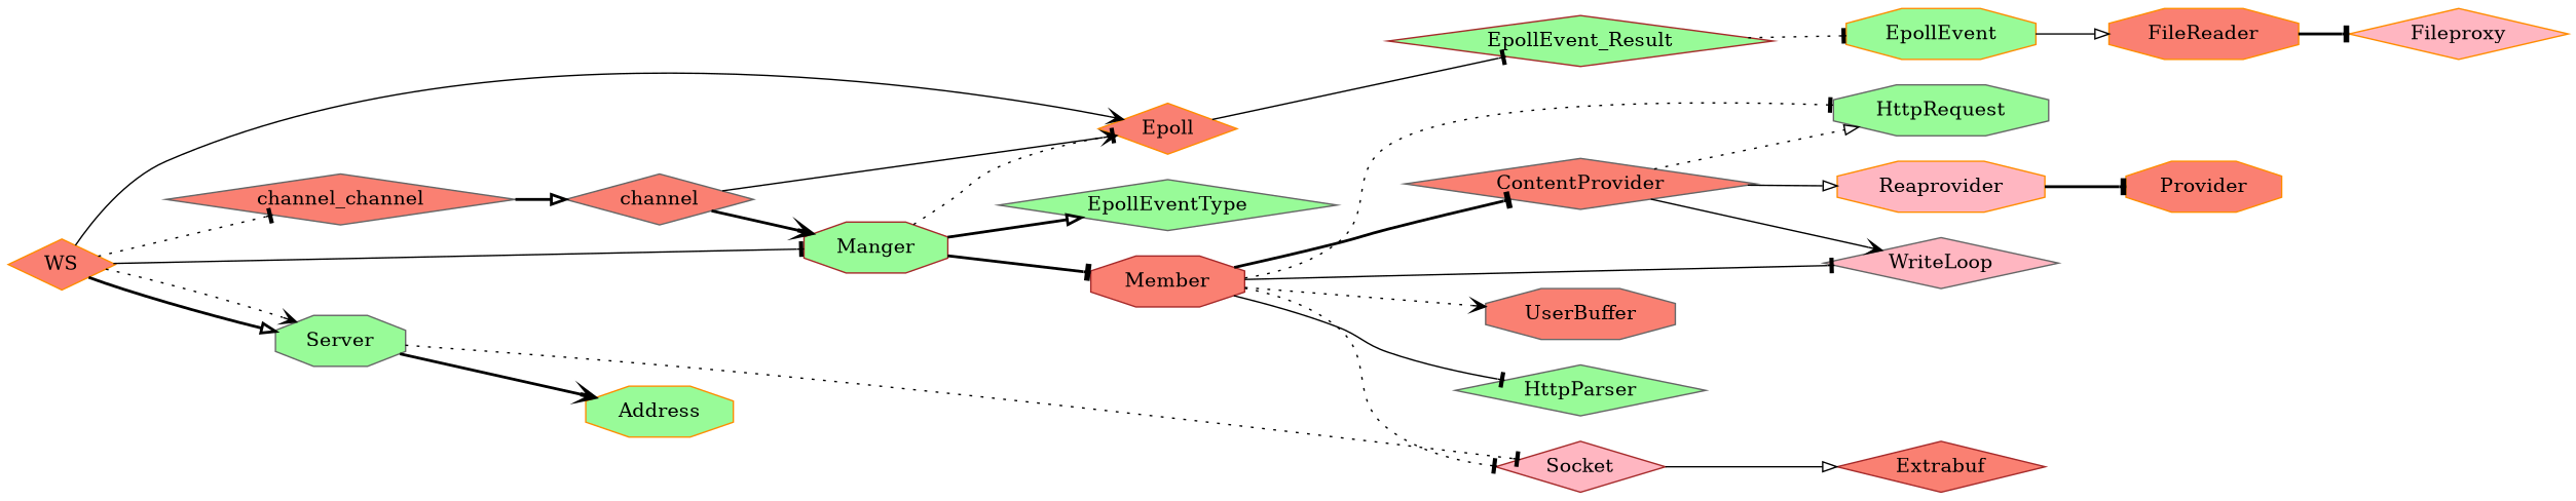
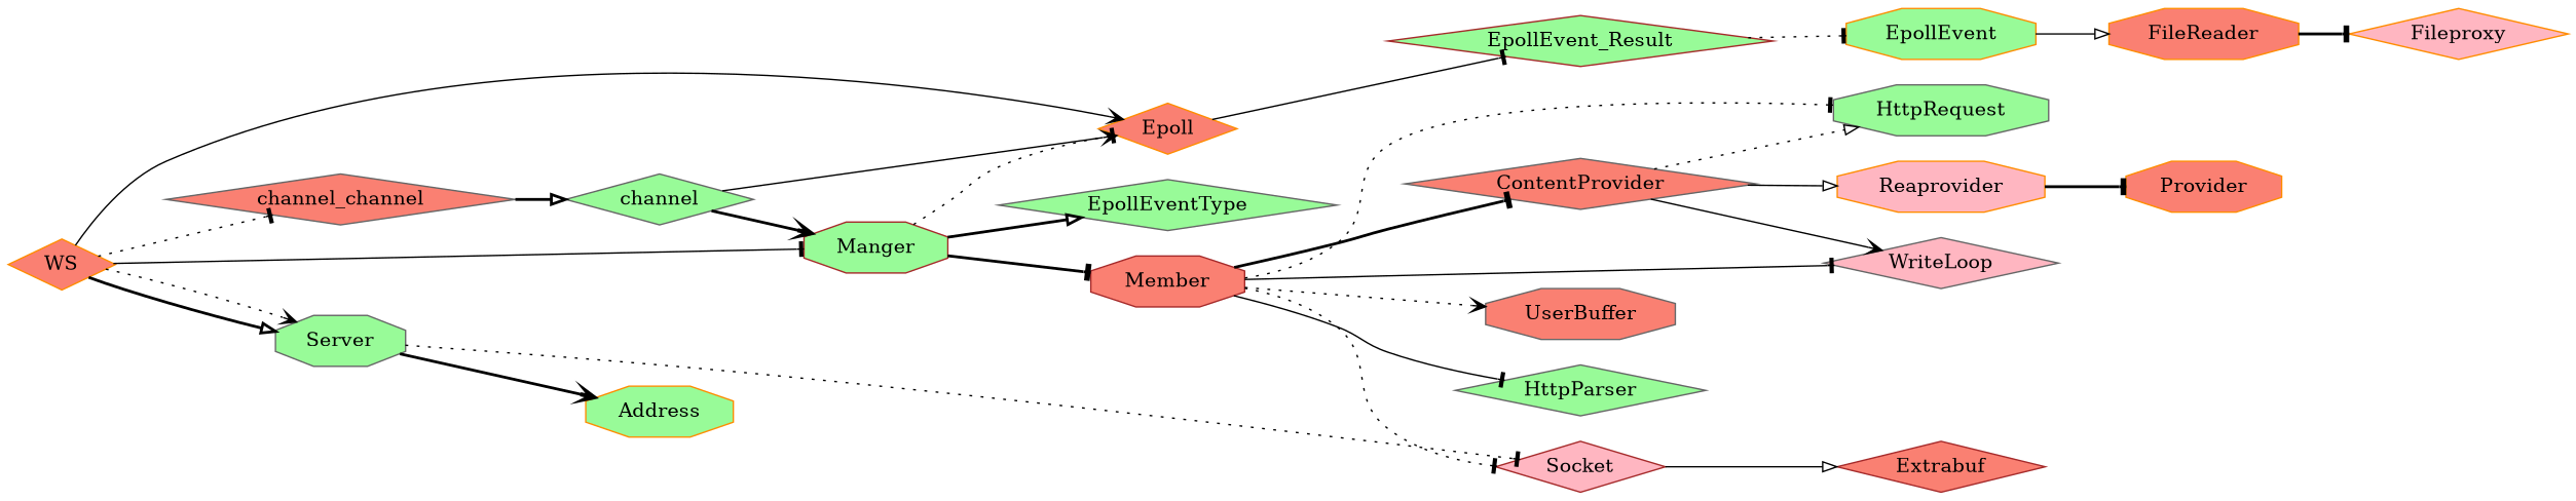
  digraph {
    rankdir=LR
    node [color=gray40 fillcolor=salmon shape=diamond style=filled]
    edge [arrowhead=tee style=solid]
    WS [color=darkorange]
    Manger [color=brown fillcolor=palegreen shape=octagon]
    Epoll [color=darkorange]
    Server [fillcolor=palegreen shape=octagon]
    n5 [label=channel_channel]
    Member [color=brown shape=octagon]
    EpollEventType [fillcolor=palegreen]
    EpollEvent_Result [color=brown fillcolor=palegreen]
    Socket [color=brown fillcolor=lightpink]
    Address [color=darkorange fillcolor=palegreen shape=octagon]
-   channel
+   channel [fillcolor=palegreen]
    HttpParser [fillcolor=palegreen]
    HttpRequest [fillcolor=palegreen shape=octagon]
    WriteLoop [fillcolor=lightpink]
    ContentProvider
    UserBuffer [shape=octagon]
    EpollEvent [color=darkorange fillcolor=palegreen shape=octagon]
    Extrabuf [color=brown]
    FileReader [color=darkorange shape=octagon]
    Reaprovider [color=darkorange fillcolor=lightpink shape=octagon]
    Provider [color=darkorange shape=octagon]
    Fileproxy [color=darkorange fillcolor=lightpink]
    WS -> Manger
    WS -> Epoll [arrowhead=vee]
    WS -> Server [arrowhead=onormal style=bold]
    WS -> Server [arrowhead=vee style=dotted]
    WS -> n5 [style=dotted]
    Manger -> Epoll [style=dotted]
    Manger -> Member [style=bold]
    Manger -> EpollEventType [arrowhead=onormal style=bold]
    Epoll -> EpollEvent_Result
    Server -> Socket [style=dotted]
    Server -> Address [arrowhead=vee style=bold]
    n5 -> channel [arrowhead=onormal style=bold]
    Member -> Socket [style=dotted]
    Member -> HttpParser
    Member -> HttpRequest [style=dotted]
    Member -> WriteLoop
    Member -> ContentProvider [style=bold]
    Member -> UserBuffer [arrowhead=vee style=dotted]
    EpollEvent_Result -> EpollEvent [style=dotted]
    Socket -> Extrabuf [arrowhead=onormal]
    channel -> Manger [arrowhead=vee style=bold]
    channel -> Epoll [arrowhead=vee]
    ContentProvider -> HttpRequest [arrowhead=onormal style=dotted]
    ContentProvider -> WriteLoop [arrowhead=vee]
    ContentProvider -> Reaprovider [arrowhead=onormal]
    EpollEvent -> FileReader [arrowhead=onormal]
    FileReader -> Fileproxy [style=bold]
    Reaprovider -> Provider [style=bold]
  }
